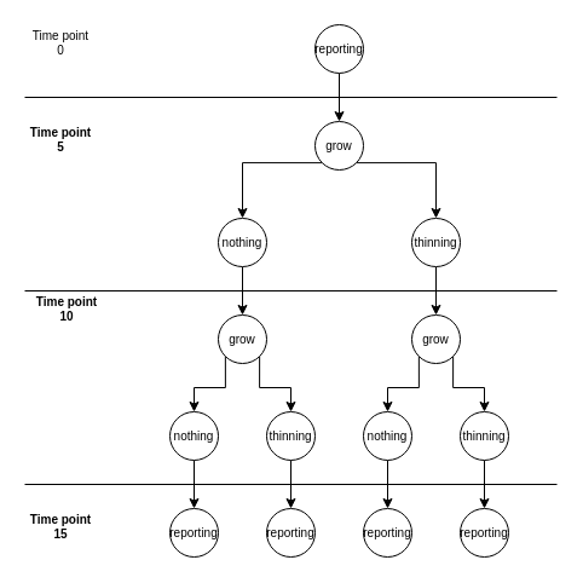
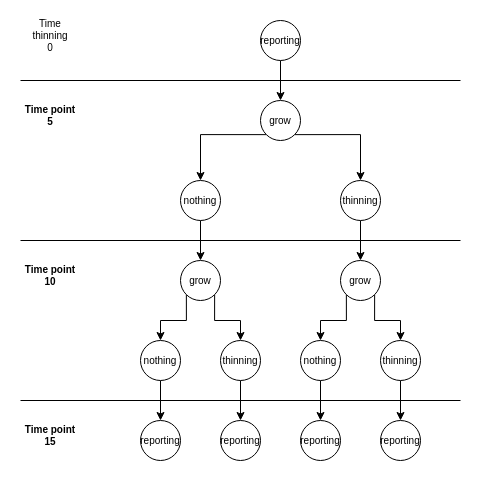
  <mxCell id="0" />
  <mxCell id="1" parent="0" />
  <mxCell id="2" style="edgeStyle=orthogonalEdgeStyle;rounded=0;orthogonalLoop=1;jettySize=auto;html=1;exitX=0;exitY=1;exitDx=0;exitDy=0;fontSize=10;" parent="1" source="4" target="8" edge="1"><mxGeometry relative="1" as="geometry" /></mxCell>
  <mxCell id="3" style="edgeStyle=orthogonalEdgeStyle;rounded=0;orthogonalLoop=1;jettySize=auto;html=1;exitX=1;exitY=1;exitDx=0;exitDy=0;fontSize=10;" parent="1" source="4" target="6" edge="1"><mxGeometry relative="1" as="geometry" /></mxCell>
  <mxCell id="4" value="grow" style="ellipse;whiteSpace=wrap;html=1;aspect=fixed;fontSize=10;" parent="1" vertex="1"><mxGeometry x="260" y="100" width="40" height="40" as="geometry" /></mxCell>
  <mxCell id="5" style="edgeStyle=orthogonalEdgeStyle;rounded=0;orthogonalLoop=1;jettySize=auto;html=1;exitX=0.5;exitY=1;exitDx=0;exitDy=0;fontSize=10;" parent="1" source="6" target="11" edge="1"><mxGeometry relative="1" as="geometry" /></mxCell>
  <mxCell id="6" value="thinning" style="ellipse;whiteSpace=wrap;html=1;aspect=fixed;fontSize=10;" parent="1" vertex="1"><mxGeometry x="340" y="180" width="40" height="40" as="geometry" /></mxCell>
  <mxCell id="7" style="edgeStyle=orthogonalEdgeStyle;rounded=0;orthogonalLoop=1;jettySize=auto;html=1;exitX=0.5;exitY=1;exitDx=0;exitDy=0;fontSize=10;" parent="1" source="8" target="14" edge="1"><mxGeometry relative="1" as="geometry" /></mxCell>
  <mxCell id="8" value="nothing" style="ellipse;whiteSpace=wrap;html=1;aspect=fixed;fontSize=10;" parent="1" vertex="1"><mxGeometry x="180" y="180" width="40" height="40" as="geometry" /></mxCell>
  <mxCell id="9" style="edgeStyle=orthogonalEdgeStyle;rounded=0;orthogonalLoop=1;jettySize=auto;html=1;exitX=0;exitY=1;exitDx=0;exitDy=0;fontSize=10;" parent="1" source="11" target="18" edge="1"><mxGeometry relative="1" as="geometry" /></mxCell>
  <mxCell id="10" style="edgeStyle=orthogonalEdgeStyle;rounded=0;orthogonalLoop=1;jettySize=auto;html=1;exitX=1;exitY=1;exitDx=0;exitDy=0;fontSize=10;" parent="1" source="11" target="16" edge="1"><mxGeometry relative="1" as="geometry" /></mxCell>
  <mxCell id="11" value="grow" style="ellipse;whiteSpace=wrap;html=1;aspect=fixed;fontSize=10;" parent="1" vertex="1"><mxGeometry x="340" y="260" width="40" height="40" as="geometry" /></mxCell>
  <mxCell id="12" style="edgeStyle=orthogonalEdgeStyle;rounded=0;orthogonalLoop=1;jettySize=auto;html=1;exitX=0;exitY=1;exitDx=0;exitDy=0;fontSize=10;" parent="1" source="14" target="22" edge="1"><mxGeometry relative="1" as="geometry" /></mxCell>
  <mxCell id="13" style="edgeStyle=orthogonalEdgeStyle;rounded=0;orthogonalLoop=1;jettySize=auto;html=1;exitX=1;exitY=1;exitDx=0;exitDy=0;fontSize=10;" parent="1" source="14" target="20" edge="1"><mxGeometry relative="1" as="geometry" /></mxCell>
  <mxCell id="14" value="grow" style="ellipse;whiteSpace=wrap;html=1;aspect=fixed;fontSize=10;" parent="1" vertex="1"><mxGeometry x="180" y="260" width="40" height="40" as="geometry" /></mxCell>
  <mxCell id="15" style="edgeStyle=orthogonalEdgeStyle;rounded=0;orthogonalLoop=1;jettySize=auto;html=1;exitX=0.5;exitY=1;exitDx=0;exitDy=0;fontSize=10;" parent="1" source="16" target="24" edge="1"><mxGeometry relative="1" as="geometry" /></mxCell>
  <mxCell id="16" value="thinning" style="ellipse;whiteSpace=wrap;html=1;aspect=fixed;fontSize=10;" parent="1" vertex="1"><mxGeometry x="380" y="340" width="40" height="40" as="geometry" /></mxCell>
  <mxCell id="17" style="edgeStyle=orthogonalEdgeStyle;rounded=0;orthogonalLoop=1;jettySize=auto;html=1;exitX=0.5;exitY=1;exitDx=0;exitDy=0;fontSize=10;" parent="1" source="18" target="25" edge="1"><mxGeometry relative="1" as="geometry" /></mxCell>
  <mxCell id="18" value="nothing" style="ellipse;whiteSpace=wrap;html=1;aspect=fixed;fontSize=10;" parent="1" vertex="1"><mxGeometry x="300" y="340" width="40" height="40" as="geometry" /></mxCell>
  <mxCell id="19" style="edgeStyle=orthogonalEdgeStyle;rounded=0;orthogonalLoop=1;jettySize=auto;html=1;exitX=0.5;exitY=1;exitDx=0;exitDy=0;fontSize=10;" parent="1" source="20" target="26" edge="1"><mxGeometry relative="1" as="geometry" /></mxCell>
  <mxCell id="20" value="thinning" style="ellipse;whiteSpace=wrap;html=1;aspect=fixed;fontSize=10;" parent="1" vertex="1"><mxGeometry x="220" y="340" width="40" height="40" as="geometry" /></mxCell>
  <mxCell id="21" style="edgeStyle=orthogonalEdgeStyle;rounded=0;orthogonalLoop=1;jettySize=auto;html=1;exitX=0.5;exitY=1;exitDx=0;exitDy=0;fontSize=10;" parent="1" source="22" target="23" edge="1"><mxGeometry relative="1" as="geometry" /></mxCell>
  <mxCell id="22" value="nothing" style="ellipse;whiteSpace=wrap;html=1;aspect=fixed;fontSize=10;" parent="1" vertex="1"><mxGeometry x="140" y="340" width="40" height="40" as="geometry" /></mxCell>
  <mxCell id="23" value="reporting" style="ellipse;whiteSpace=wrap;html=1;aspect=fixed;fontSize=10;" parent="1" vertex="1"><mxGeometry x="140" y="420" width="40" height="40" as="geometry" /></mxCell>
  <mxCell id="24" value="reporting" style="ellipse;whiteSpace=wrap;html=1;aspect=fixed;fontSize=10;" parent="1" vertex="1"><mxGeometry x="380" y="420" width="40" height="40" as="geometry" /></mxCell>
  <mxCell id="25" value="reporting" style="ellipse;whiteSpace=wrap;html=1;aspect=fixed;fontSize=10;" parent="1" vertex="1"><mxGeometry x="300" y="420" width="40" height="40" as="geometry" /></mxCell>
  <mxCell id="26" value="reporting" style="ellipse;whiteSpace=wrap;html=1;aspect=fixed;fontSize=10;" parent="1" vertex="1"><mxGeometry x="220" y="420" width="40" height="40" as="geometry" /></mxCell>
  <mxCell id="27" style="edgeStyle=orthogonalEdgeStyle;rounded=0;orthogonalLoop=1;jettySize=auto;html=1;exitX=0.5;exitY=1;exitDx=0;exitDy=0;fontSize=10;" parent="1" source="28" target="4" edge="1"><mxGeometry relative="1" as="geometry" /></mxCell>
  <mxCell id="28" value="reporting" style="ellipse;whiteSpace=wrap;html=1;aspect=fixed;fontSize=10;" parent="1" vertex="1"><mxGeometry x="260" y="20" width="40" height="40" as="geometry" /></mxCell>
  <mxCell id="29" value="" style="endArrow=none;html=1;rounded=0;fontSize=10;" parent="1" edge="1"><mxGeometry width="50" height="50" relative="1" as="geometry"><mxPoint x="20" y="80" as="sourcePoint" /><mxPoint x="460" y="80" as="targetPoint" /></mxGeometry></mxCell>
  <mxCell id="30" value="" style="endArrow=none;html=1;rounded=0;fontSize=10;" parent="1" edge="1"><mxGeometry width="50" height="50" relative="1" as="geometry"><mxPoint x="20" y="240" as="sourcePoint" /><mxPoint x="460" y="240" as="targetPoint" /></mxGeometry></mxCell>
  <mxCell id="31" value="" style="endArrow=none;html=1;rounded=0;fontSize=10;" parent="1" edge="1"><mxGeometry width="50" height="50" relative="1" as="geometry"><mxPoint x="20" y="400" as="sourcePoint" /><mxPoint x="460" y="400" as="targetPoint" /></mxGeometry></mxCell>
- <mxCell id="32" value="Time point&lt;br&gt;0" style="text;html=1;strokeColor=none;fillColor=none;align=center;verticalAlign=middle;whiteSpace=wrap;rounded=0;fontSize=10;fontStyle=0" parent="1" vertex="1"><mxGeometry x="20" y="20" width="60" height="30" as="geometry" /></mxCell>
+ <mxCell id="32" value="Time thinning&lt;br&gt;0" style="text;html=1;strokeColor=none;fillColor=none;align=center;verticalAlign=middle;whiteSpace=wrap;rounded=0;fontSize=10;fontStyle=0" parent="1" vertex="1"><mxGeometry x="20" y="20" width="60" height="30" as="geometry" /></mxCell>
  <mxCell id="33" value="Time point&lt;br&gt;5" style="text;html=1;strokeColor=none;fillColor=none;align=center;verticalAlign=middle;whiteSpace=wrap;rounded=0;fontSize=10;fontStyle=1" parent="1" vertex="1"><mxGeometry x="20" y="100" width="60" height="30" as="geometry" /></mxCell>
- <mxCell id="34" value="Time point 10" style="text;html=1;strokeColor=none;fillColor=none;align=center;verticalAlign=middle;whiteSpace=wrap;rounded=0;fontSize=10;fontStyle=1" parent="1" vertex="1"><mxGeometry x="25" y="240" width="60" height="30" as="geometry" /></mxCell>
+ <mxCell id="34" value="Time point 10" style="text;html=1;strokeColor=none;fillColor=none;align=center;verticalAlign=middle;whiteSpace=wrap;rounded=0;fontSize=10;fontStyle=1" parent="1" vertex="1"><mxGeometry x="20" y="260" width="60" height="30" as="geometry" /></mxCell>
  <mxCell id="35" value="Time point&lt;br&gt;15" style="text;html=1;strokeColor=none;fillColor=none;align=center;verticalAlign=middle;whiteSpace=wrap;rounded=0;fontSize=10;fontStyle=1" parent="1" vertex="1"><mxGeometry x="20" y="420" width="60" height="30" as="geometry" /></mxCell>
